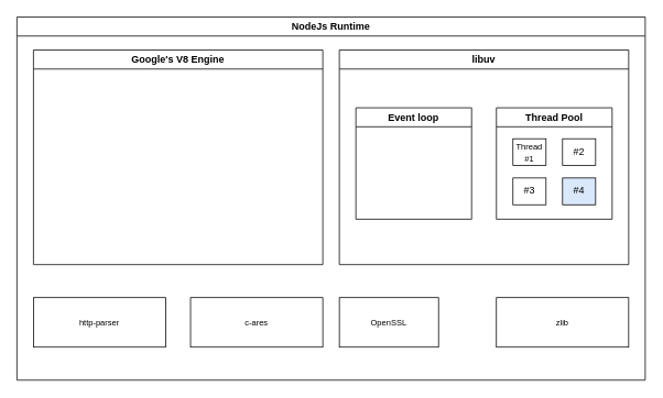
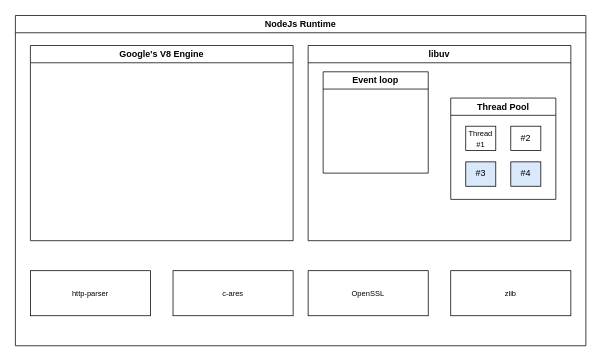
  <mxCell id="0" />
  <mxCell id="1" parent="0" />
  <mxCell id="2" value="NodeJs Runtime" style="swimlane;whiteSpace=wrap;html=1;" vertex="1" parent="1"><mxGeometry x="20" y="20" width="760" height="440" as="geometry" /></mxCell>
  <mxCell id="3" value="Google's V8 Engine" style="swimlane;whiteSpace=wrap;html=1;" vertex="1" parent="2"><mxGeometry x="20" y="40" width="350" height="260" as="geometry" /></mxCell>
  <mxCell id="4" value="libuv" style="swimlane;whiteSpace=wrap;html=1;" vertex="1" parent="2"><mxGeometry x="390" y="40" width="350" height="260" as="geometry" /></mxCell>
- <mxCell id="5" value="Event loop" style="swimlane;whiteSpace=wrap;html=1;" vertex="1" parent="4"><mxGeometry x="20" y="70" width="140" height="135" as="geometry" /></mxCell>
+ <mxCell id="5" value="Event loop" style="swimlane;whiteSpace=wrap;html=1;" vertex="1" parent="4"><mxGeometry x="20" y="35" width="140" height="135" as="geometry" /></mxCell>
  <mxCell id="6" value="Thread Pool" style="swimlane;whiteSpace=wrap;html=1;" vertex="1" parent="4"><mxGeometry x="190" y="70" width="140" height="135" as="geometry" /></mxCell>
  <mxCell id="7" value="&lt;font style=&quot;font-size: 10px;&quot;&gt;Thread #1&lt;/font&gt;" style="rounded=0;whiteSpace=wrap;html=1;" vertex="1" parent="6"><mxGeometry x="20" y="37.5" width="40" height="32.5" as="geometry" /></mxCell>
  <mxCell id="8" value="#2" style="rounded=0;whiteSpace=wrap;html=1;" vertex="1" parent="6"><mxGeometry x="80" y="37.5" width="40" height="32.5" as="geometry" /></mxCell>
- <mxCell id="9" value="#3" style="rounded=0;whiteSpace=wrap;html=1;" vertex="1" parent="6"><mxGeometry x="20" y="85" width="40" height="32.5" as="geometry" /></mxCell>
+ <mxCell id="9" value="#3" style="rounded=0;whiteSpace=wrap;html=1;fillColor=#dae8fc;" vertex="1" parent="6"><mxGeometry x="20" y="85" width="40" height="32.5" as="geometry" /></mxCell>
  <mxCell id="10" value="#4" style="rounded=0;whiteSpace=wrap;html=1;fillColor=#dae8fc;" vertex="1" parent="6"><mxGeometry x="80" y="85" width="40" height="32.5" as="geometry" /></mxCell>
- <mxCell id="11" value="OpenSSL" style="rounded=0;whiteSpace=wrap;html=1;fontSize=10;" vertex="1" parent="2"><mxGeometry x="390" y="340" width="120" height="60" as="geometry" /></mxCell>
+ <mxCell id="11" value="OpenSSL" style="rounded=0;whiteSpace=wrap;html=1;fontSize=10;" vertex="1" parent="2"><mxGeometry x="390" y="340" width="160" height="60" as="geometry" /></mxCell>
  <mxCell id="12" value="zlib" style="rounded=0;whiteSpace=wrap;html=1;fontSize=10;" vertex="1" parent="2"><mxGeometry x="580" y="340" width="160" height="60" as="geometry" /></mxCell>
  <mxCell id="13" value="http-parser" style="rounded=0;whiteSpace=wrap;html=1;fontSize=10;" vertex="1" parent="2"><mxGeometry x="20" y="340" width="160" height="60" as="geometry" /></mxCell>
  <mxCell id="14" value="c-ares" style="rounded=0;whiteSpace=wrap;html=1;fontSize=10;" vertex="1" parent="2"><mxGeometry x="210" y="340" width="160" height="60" as="geometry" /></mxCell>
